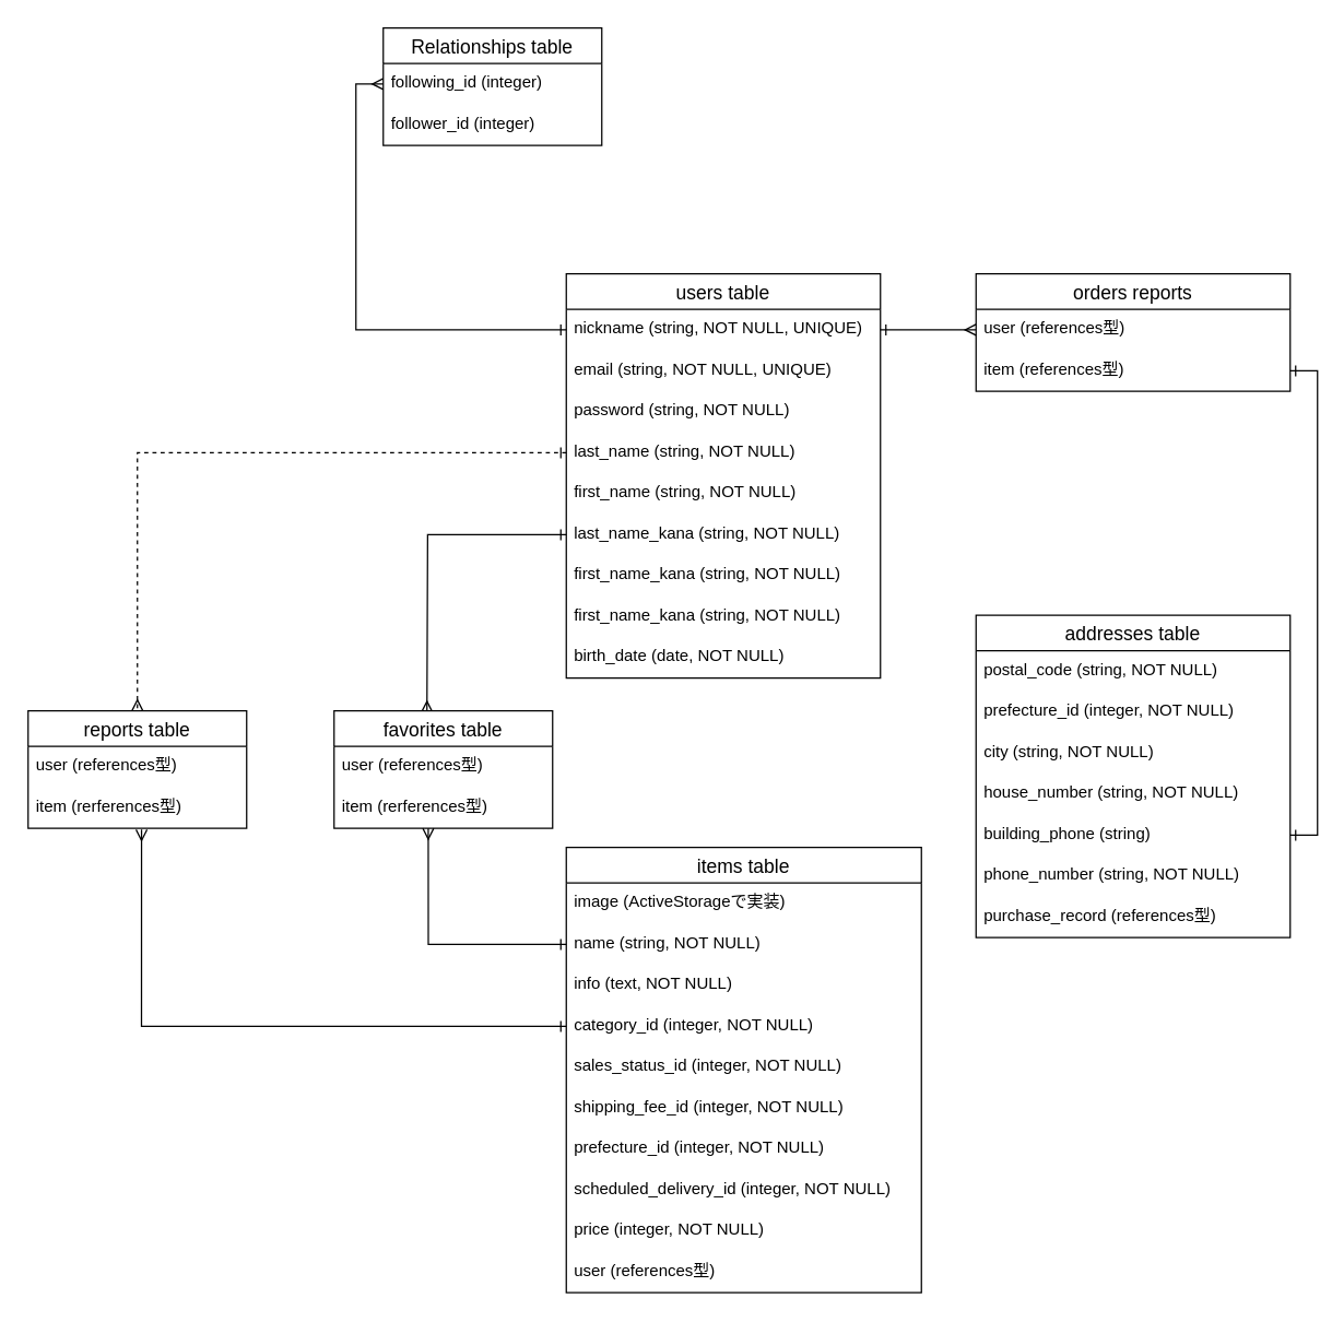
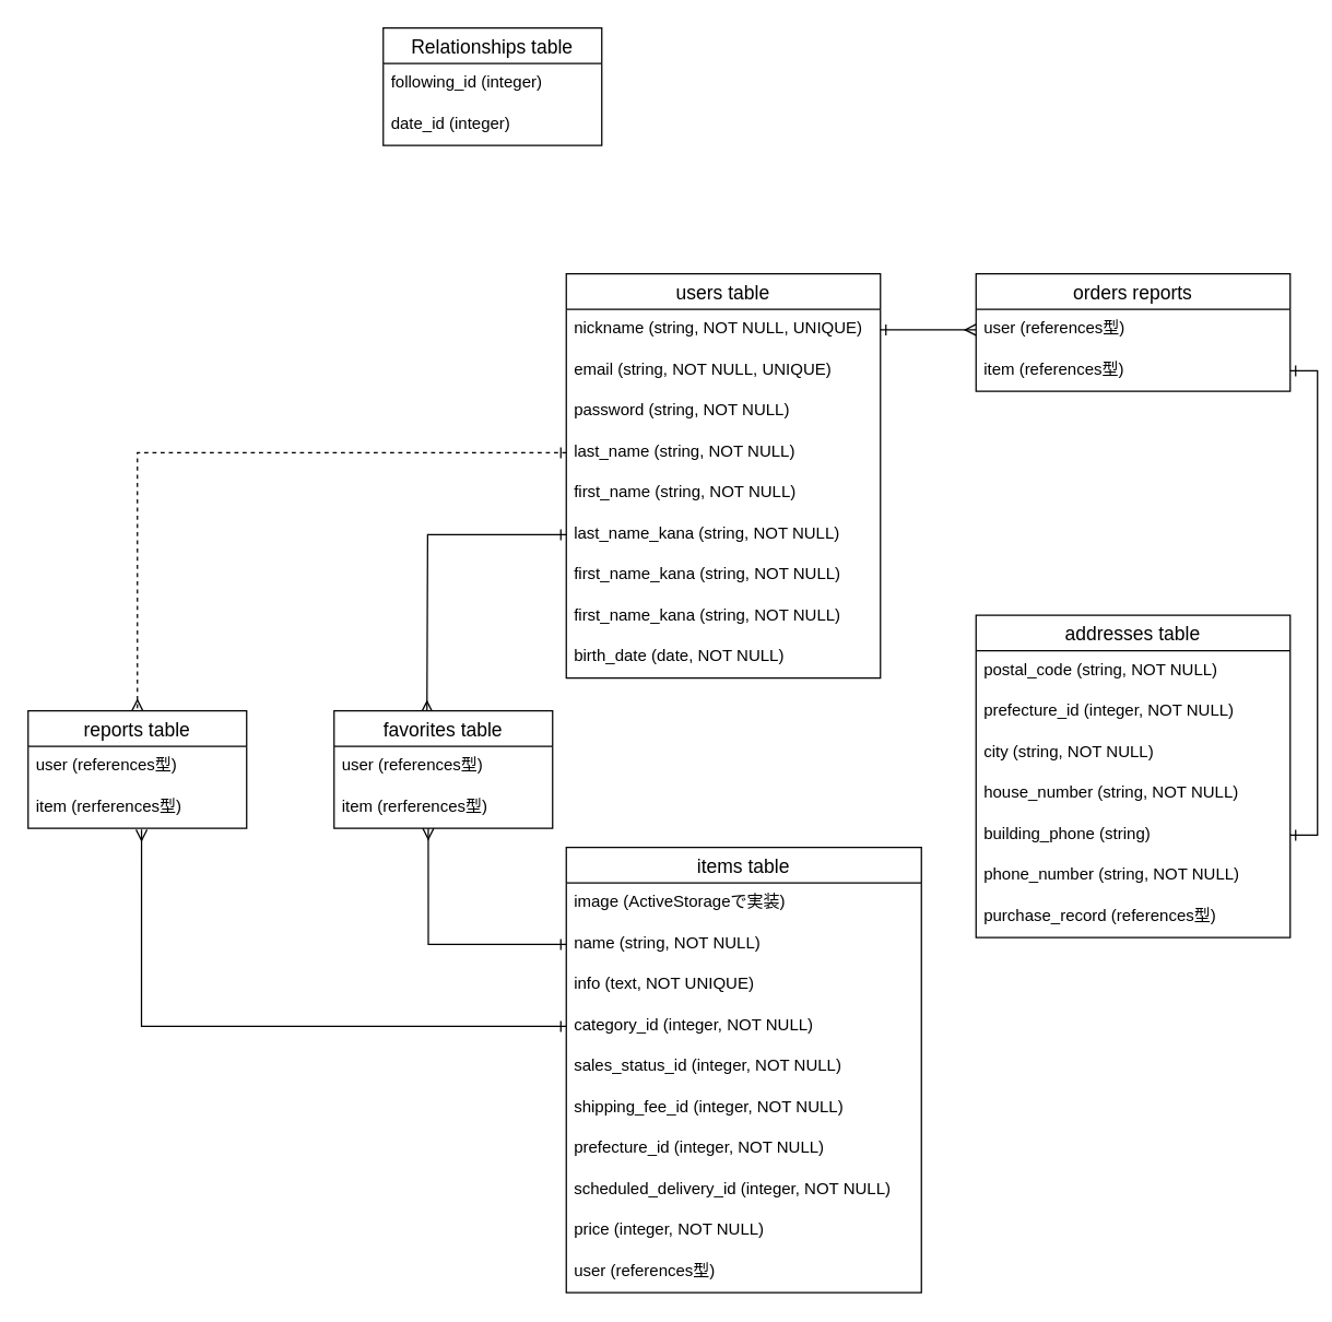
  <mxCell id="0" />
  <mxCell id="1" parent="0" />
  <mxCell id="2" style="edgeStyle=orthogonalEdgeStyle;rounded=0;orthogonalLoop=1;jettySize=auto;html=1;exitX=1;exitY=0.5;exitDx=0;exitDy=0;entryX=1;entryY=0.5;entryDx=0;entryDy=0;startArrow=ERone;startFill=0;endArrow=ERone;endFill=0;" parent="1" source="8" target="14" edge="1"><mxGeometry relative="1" as="geometry" /></mxCell>
  <mxCell id="3" style="edgeStyle=orthogonalEdgeStyle;rounded=0;orthogonalLoop=1;jettySize=auto;html=1;exitX=1;exitY=0.5;exitDx=0;exitDy=0;entryX=0;entryY=0.5;entryDx=0;entryDy=0;endArrow=ERmany;endFill=0;startArrow=ERone;startFill=0;" parent="1" source="32" target="7" edge="1"><mxGeometry relative="1" as="geometry" /></mxCell>
  <mxCell id="4" style="edgeStyle=orthogonalEdgeStyle;rounded=0;orthogonalLoop=1;jettySize=auto;html=1;exitX=0;exitY=0.5;exitDx=0;exitDy=0;startArrow=ERone;startFill=0;endArrow=ERmany;endFill=0;" parent="1" source="37" edge="1"><mxGeometry relative="1" as="geometry"><mxPoint x="312" y="521" as="targetPoint" /></mxGeometry></mxCell>
  <mxCell id="5" style="edgeStyle=orthogonalEdgeStyle;rounded=0;orthogonalLoop=1;jettySize=auto;html=1;exitX=0;exitY=0.5;exitDx=0;exitDy=0;endArrow=ERmany;endFill=0;startArrow=ERone;startFill=0;entryX=0.431;entryY=1;entryDx=0;entryDy=0;entryPerimeter=0;" parent="1" source="22" target="43" edge="1"><mxGeometry relative="1" as="geometry"><mxPoint x="314" y="610" as="targetPoint" /></mxGeometry></mxCell>
  <mxCell id="6" value="orders reports" style="swimlane;fontStyle=0;childLayout=stackLayout;horizontal=1;startSize=26;horizontalStack=0;resizeParent=1;resizeParentMax=0;resizeLast=0;collapsible=1;marginBottom=0;align=center;fontSize=14;" parent="1" vertex="1"><mxGeometry x="714" y="200" width="230" height="86" as="geometry" /></mxCell>
  <mxCell id="7" value="user (references型)" style="text;strokeColor=none;fillColor=none;spacingLeft=4;spacingRight=4;overflow=hidden;rotatable=0;points=[[0,0.5],[1,0.5]];portConstraint=eastwest;fontSize=12;" parent="6" vertex="1"><mxGeometry y="26" width="230" height="30" as="geometry" /></mxCell>
  <mxCell id="8" value="item (references型)" style="text;strokeColor=none;fillColor=none;spacingLeft=4;spacingRight=4;overflow=hidden;rotatable=0;points=[[0,0.5],[1,0.5]];portConstraint=eastwest;fontSize=12;" parent="6" vertex="1"><mxGeometry y="56" width="230" height="30" as="geometry" /></mxCell>
  <mxCell id="9" value="addresses table" style="swimlane;fontStyle=0;childLayout=stackLayout;horizontal=1;startSize=26;horizontalStack=0;resizeParent=1;resizeParentMax=0;resizeLast=0;collapsible=1;marginBottom=0;align=center;fontSize=14;" parent="1" vertex="1"><mxGeometry x="714" y="450" width="230" height="236" as="geometry" /></mxCell>
  <mxCell id="10" value="postal_code (string, NOT NULL)" style="text;strokeColor=none;fillColor=none;spacingLeft=4;spacingRight=4;overflow=hidden;rotatable=0;points=[[0,0.5],[1,0.5]];portConstraint=eastwest;fontSize=12;" parent="9" vertex="1"><mxGeometry y="26" width="230" height="30" as="geometry" /></mxCell>
  <mxCell id="11" value="prefecture_id (integer, NOT NULL)" style="text;strokeColor=none;fillColor=none;spacingLeft=4;spacingRight=4;overflow=hidden;rotatable=0;points=[[0,0.5],[1,0.5]];portConstraint=eastwest;fontSize=12;" parent="9" vertex="1"><mxGeometry y="56" width="230" height="30" as="geometry" /></mxCell>
  <mxCell id="12" value="city (string, NOT NULL)" style="text;strokeColor=none;fillColor=none;spacingLeft=4;spacingRight=4;overflow=hidden;rotatable=0;points=[[0,0.5],[1,0.5]];portConstraint=eastwest;fontSize=12;" parent="9" vertex="1"><mxGeometry y="86" width="230" height="30" as="geometry" /></mxCell>
  <mxCell id="13" value="house_number (string, NOT NULL)" style="text;strokeColor=none;fillColor=none;spacingLeft=4;spacingRight=4;overflow=hidden;rotatable=0;points=[[0,0.5],[1,0.5]];portConstraint=eastwest;fontSize=12;" parent="9" vertex="1"><mxGeometry y="116" width="230" height="30" as="geometry" /></mxCell>
  <mxCell id="14" value="building_phone (string)" style="text;strokeColor=none;fillColor=none;spacingLeft=4;spacingRight=4;overflow=hidden;rotatable=0;points=[[0,0.5],[1,0.5]];portConstraint=eastwest;fontSize=12;" parent="9" vertex="1"><mxGeometry y="146" width="230" height="30" as="geometry" /></mxCell>
  <mxCell id="15" value="phone_number (string, NOT NULL)" style="text;strokeColor=none;fillColor=none;spacingLeft=4;spacingRight=4;overflow=hidden;rotatable=0;points=[[0,0.5],[1,0.5]];portConstraint=eastwest;fontSize=12;" parent="9" vertex="1"><mxGeometry y="176" width="230" height="30" as="geometry" /></mxCell>
  <mxCell id="16" value="purchase_record (references型)" style="text;strokeColor=none;fillColor=none;spacingLeft=4;spacingRight=4;overflow=hidden;rotatable=0;points=[[0,0.5],[1,0.5]];portConstraint=eastwest;fontSize=12;" parent="9" vertex="1"><mxGeometry y="206" width="230" height="30" as="geometry" /></mxCell>
  <mxCell id="17" value="Relationships table" style="swimlane;fontStyle=0;childLayout=stackLayout;horizontal=1;startSize=26;horizontalStack=0;resizeParent=1;resizeParentMax=0;resizeLast=0;collapsible=1;marginBottom=0;align=center;fontSize=14;" parent="1" vertex="1"><mxGeometry x="280" y="20" width="160" height="86" as="geometry" /></mxCell>
  <mxCell id="18" value="following_id (integer)" style="text;strokeColor=none;fillColor=none;spacingLeft=4;spacingRight=4;overflow=hidden;rotatable=0;points=[[0,0.5],[1,0.5]];portConstraint=eastwest;fontSize=12;" parent="17" vertex="1"><mxGeometry y="26" width="160" height="30" as="geometry" /></mxCell>
- <mxCell id="19" value="follower_id (integer)" style="text;strokeColor=none;fillColor=none;spacingLeft=4;spacingRight=4;overflow=hidden;rotatable=0;points=[[0,0.5],[1,0.5]];portConstraint=eastwest;fontSize=12;" parent="17" vertex="1"><mxGeometry y="56" width="160" height="30" as="geometry" /></mxCell>
+ <mxCell id="19" value="date_id (integer)" style="text;strokeColor=none;fillColor=none;spacingLeft=4;spacingRight=4;overflow=hidden;rotatable=0;points=[[0,0.5],[1,0.5]];portConstraint=eastwest;fontSize=12;" parent="17" vertex="1"><mxGeometry y="56" width="160" height="30" as="geometry" /></mxCell>
  <mxCell id="20" value="items table" style="swimlane;fontStyle=0;childLayout=stackLayout;horizontal=1;startSize=26;horizontalStack=0;resizeParent=1;resizeParentMax=0;resizeLast=0;collapsible=1;marginBottom=0;align=center;fontSize=14;" parent="1" vertex="1"><mxGeometry x="414" y="620" width="260" height="326" as="geometry" /></mxCell>
  <mxCell id="21" value="image (ActiveStorageで実装)" style="text;strokeColor=none;fillColor=none;spacingLeft=4;spacingRight=4;overflow=hidden;rotatable=0;points=[[0,0.5],[1,0.5]];portConstraint=eastwest;fontSize=12;" parent="20" vertex="1"><mxGeometry y="26" width="260" height="30" as="geometry" /></mxCell>
  <mxCell id="22" value="name (string, NOT NULL)" style="text;strokeColor=none;fillColor=none;spacingLeft=4;spacingRight=4;overflow=hidden;rotatable=0;points=[[0,0.5],[1,0.5]];portConstraint=eastwest;fontSize=12;" parent="20" vertex="1"><mxGeometry y="56" width="260" height="30" as="geometry" /></mxCell>
- <mxCell id="23" value="info (text, NOT NULL)" style="text;strokeColor=none;fillColor=none;spacingLeft=4;spacingRight=4;overflow=hidden;rotatable=0;points=[[0,0.5],[1,0.5]];portConstraint=eastwest;fontSize=12;" parent="20" vertex="1"><mxGeometry y="86" width="260" height="30" as="geometry" /></mxCell>
+ <mxCell id="23" value="info (text, NOT UNIQUE)" style="text;strokeColor=none;fillColor=none;spacingLeft=4;spacingRight=4;overflow=hidden;rotatable=0;points=[[0,0.5],[1,0.5]];portConstraint=eastwest;fontSize=12;" parent="20" vertex="1"><mxGeometry y="86" width="260" height="30" as="geometry" /></mxCell>
  <mxCell id="24" value="category_id (integer, NOT NULL)" style="text;strokeColor=none;fillColor=none;spacingLeft=4;spacingRight=4;overflow=hidden;rotatable=0;points=[[0,0.5],[1,0.5]];portConstraint=eastwest;fontSize=12;" parent="20" vertex="1"><mxGeometry y="116" width="260" height="30" as="geometry" /></mxCell>
  <mxCell id="25" value="sales_status_id (integer, NOT NULL)" style="text;strokeColor=none;fillColor=none;spacingLeft=4;spacingRight=4;overflow=hidden;rotatable=0;points=[[0,0.5],[1,0.5]];portConstraint=eastwest;fontSize=12;" parent="20" vertex="1"><mxGeometry y="146" width="260" height="30" as="geometry" /></mxCell>
  <mxCell id="26" value="shipping_fee_id (integer, NOT NULL)" style="text;strokeColor=none;fillColor=none;spacingLeft=4;spacingRight=4;overflow=hidden;rotatable=0;points=[[0,0.5],[1,0.5]];portConstraint=eastwest;fontSize=12;" parent="20" vertex="1"><mxGeometry y="176" width="260" height="30" as="geometry" /></mxCell>
  <mxCell id="27" value="prefecture_id (integer, NOT NULL)" style="text;strokeColor=none;fillColor=none;spacingLeft=4;spacingRight=4;overflow=hidden;rotatable=0;points=[[0,0.5],[1,0.5]];portConstraint=eastwest;fontSize=12;" parent="20" vertex="1"><mxGeometry y="206" width="260" height="30" as="geometry" /></mxCell>
  <mxCell id="28" value="scheduled_delivery_id (integer, NOT NULL)" style="text;strokeColor=none;fillColor=none;spacingLeft=4;spacingRight=4;overflow=hidden;rotatable=0;points=[[0,0.5],[1,0.5]];portConstraint=eastwest;fontSize=12;" parent="20" vertex="1"><mxGeometry y="236" width="260" height="30" as="geometry" /></mxCell>
  <mxCell id="29" value="price (integer, NOT NULL)" style="text;strokeColor=none;fillColor=none;spacingLeft=4;spacingRight=4;overflow=hidden;rotatable=0;points=[[0,0.5],[1,0.5]];portConstraint=eastwest;fontSize=12;" parent="20" vertex="1"><mxGeometry y="266" width="260" height="30" as="geometry" /></mxCell>
  <mxCell id="30" value="user (references型)" style="text;strokeColor=none;fillColor=none;spacingLeft=4;spacingRight=4;overflow=hidden;rotatable=0;points=[[0,0.5],[1,0.5]];portConstraint=eastwest;fontSize=12;" parent="20" vertex="1"><mxGeometry y="296" width="260" height="30" as="geometry" /></mxCell>
  <mxCell id="31" value="users table" style="swimlane;fontStyle=0;childLayout=stackLayout;horizontal=1;startSize=26;horizontalStack=0;resizeParent=1;resizeParentMax=0;resizeLast=0;collapsible=1;marginBottom=0;align=center;fontSize=14;" parent="1" vertex="1"><mxGeometry x="414" y="200" width="230" height="296" as="geometry" /></mxCell>
  <mxCell id="32" value="nickname (string, NOT NULL, UNIQUE)" style="text;strokeColor=none;fillColor=none;spacingLeft=4;spacingRight=4;overflow=hidden;rotatable=0;points=[[0,0.5],[1,0.5]];portConstraint=eastwest;fontSize=12;" parent="31" vertex="1"><mxGeometry y="26" width="230" height="30" as="geometry" /></mxCell>
  <mxCell id="33" value="email (string, NOT NULL, UNIQUE)" style="text;strokeColor=none;fillColor=none;spacingLeft=4;spacingRight=4;overflow=hidden;rotatable=0;points=[[0,0.5],[1,0.5]];portConstraint=eastwest;fontSize=12;" parent="31" vertex="1"><mxGeometry y="56" width="230" height="30" as="geometry" /></mxCell>
  <mxCell id="34" value="password (string, NOT NULL)" style="text;strokeColor=none;fillColor=none;spacingLeft=4;spacingRight=4;overflow=hidden;rotatable=0;points=[[0,0.5],[1,0.5]];portConstraint=eastwest;fontSize=12;" parent="31" vertex="1"><mxGeometry y="86" width="230" height="30" as="geometry" /></mxCell>
  <mxCell id="35" value="last_name (string, NOT NULL)" style="text;strokeColor=none;fillColor=none;spacingLeft=4;spacingRight=4;overflow=hidden;rotatable=0;points=[[0,0.5],[1,0.5]];portConstraint=eastwest;fontSize=12;" parent="31" vertex="1"><mxGeometry y="116" width="230" height="30" as="geometry" /></mxCell>
  <mxCell id="36" value="first_name (string, NOT NULL)" style="text;strokeColor=none;fillColor=none;spacingLeft=4;spacingRight=4;overflow=hidden;rotatable=0;points=[[0,0.5],[1,0.5]];portConstraint=eastwest;fontSize=12;" parent="31" vertex="1"><mxGeometry y="146" width="230" height="30" as="geometry" /></mxCell>
  <mxCell id="37" value="last_name_kana (string, NOT NULL)" style="text;strokeColor=none;fillColor=none;spacingLeft=4;spacingRight=4;overflow=hidden;rotatable=0;points=[[0,0.5],[1,0.5]];portConstraint=eastwest;fontSize=12;" parent="31" vertex="1"><mxGeometry y="176" width="230" height="30" as="geometry" /></mxCell>
  <mxCell id="38" value="first_name_kana (string, NOT NULL)" style="text;strokeColor=none;fillColor=none;spacingLeft=4;spacingRight=4;overflow=hidden;rotatable=0;points=[[0,0.5],[1,0.5]];portConstraint=eastwest;fontSize=12;" parent="31" vertex="1"><mxGeometry y="206" width="230" height="30" as="geometry" /></mxCell>
  <mxCell id="39" value="first_name_kana (string, NOT NULL)" style="text;strokeColor=none;fillColor=none;spacingLeft=4;spacingRight=4;overflow=hidden;rotatable=0;points=[[0,0.5],[1,0.5]];portConstraint=eastwest;fontSize=12;" parent="31" vertex="1"><mxGeometry y="236" width="230" height="30" as="geometry" /></mxCell>
  <mxCell id="40" value="birth_date (date, NOT NULL)" style="text;strokeColor=none;fillColor=none;spacingLeft=4;spacingRight=4;overflow=hidden;rotatable=0;points=[[0,0.5],[1,0.5]];portConstraint=eastwest;fontSize=12;" parent="31" vertex="1"><mxGeometry y="266" width="230" height="30" as="geometry" /></mxCell>
  <mxCell id="41" value="favorites table" style="swimlane;fontStyle=0;childLayout=stackLayout;horizontal=1;startSize=26;horizontalStack=0;resizeParent=1;resizeParentMax=0;resizeLast=0;collapsible=1;marginBottom=0;align=center;fontSize=14;" parent="1" vertex="1"><mxGeometry x="244" y="520" width="160" height="86" as="geometry" /></mxCell>
  <mxCell id="42" value="user (references型)" style="text;strokeColor=none;fillColor=none;spacingLeft=4;spacingRight=4;overflow=hidden;rotatable=0;points=[[0,0.5],[1,0.5]];portConstraint=eastwest;fontSize=12;" parent="41" vertex="1"><mxGeometry y="26" width="160" height="30" as="geometry" /></mxCell>
  <mxCell id="43" value="item (rerferences型)" style="text;strokeColor=none;fillColor=none;spacingLeft=4;spacingRight=4;overflow=hidden;rotatable=0;points=[[0,0.5],[1,0.5]];portConstraint=eastwest;fontSize=12;" parent="41" vertex="1"><mxGeometry y="56" width="160" height="30" as="geometry" /></mxCell>
- <mxCell id="44" style="edgeStyle=orthogonalEdgeStyle;rounded=0;orthogonalLoop=1;jettySize=auto;html=1;exitX=0;exitY=0.5;exitDx=0;exitDy=0;entryX=0;entryY=0.5;entryDx=0;entryDy=0;endArrow=ERmany;endFill=0;startArrow=ERone;startFill=0;" parent="1" source="32" target="18" edge="1"><mxGeometry relative="1" as="geometry"><mxPoint x="250" y="60" as="targetPoint" /></mxGeometry></mxCell>
  <mxCell id="45" value="reports table" style="swimlane;fontStyle=0;childLayout=stackLayout;horizontal=1;startSize=26;horizontalStack=0;resizeParent=1;resizeParentMax=0;resizeLast=0;collapsible=1;marginBottom=0;align=center;fontSize=14;" vertex="1" parent="1"><mxGeometry x="20" y="520" width="160" height="86" as="geometry" /></mxCell>
  <mxCell id="46" value="user (references型)" style="text;strokeColor=none;fillColor=none;spacingLeft=4;spacingRight=4;overflow=hidden;rotatable=0;points=[[0,0.5],[1,0.5]];portConstraint=eastwest;fontSize=12;" vertex="1" parent="45"><mxGeometry y="26" width="160" height="30" as="geometry" /></mxCell>
  <mxCell id="47" value="item (rerferences型)" style="text;strokeColor=none;fillColor=none;spacingLeft=4;spacingRight=4;overflow=hidden;rotatable=0;points=[[0,0.5],[1,0.5]];portConstraint=eastwest;fontSize=12;" vertex="1" parent="45"><mxGeometry y="56" width="160" height="30" as="geometry" /></mxCell>
  <mxCell id="48" style="edgeStyle=orthogonalEdgeStyle;rounded=0;orthogonalLoop=1;jettySize=auto;html=1;exitX=0;exitY=0.5;exitDx=0;exitDy=0;entryX=0.5;entryY=0;entryDx=0;entryDy=0;endArrow=ERmany;endFill=0;startArrow=ERone;startFill=0;dashed=1;" edge="1" parent="1" source="35" target="45"><mxGeometry relative="1" as="geometry" /></mxCell>
  <mxCell id="49" style="edgeStyle=orthogonalEdgeStyle;rounded=0;orthogonalLoop=1;jettySize=auto;html=1;exitX=0;exitY=0.5;exitDx=0;exitDy=0;endArrow=ERmany;endFill=0;startArrow=ERone;startFill=0;entryX=0.519;entryY=1.033;entryDx=0;entryDy=0;entryPerimeter=0;" edge="1" parent="1" source="24" target="47"><mxGeometry relative="1" as="geometry"><mxPoint x="100" y="610" as="targetPoint" /></mxGeometry></mxCell>
